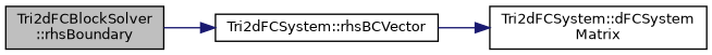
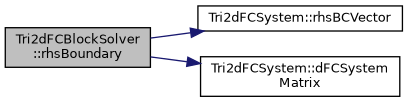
  digraph {
    rankdir=LR
    node [color=black fillcolor=white fontname=Helvetica fontsize=10 shape=record style=filled]
    edge [color=midnightblue fontname=Helvetica fontsize=10 labelfontname=Helvetica labelfontsize=10 style=solid]
    n1 [fillcolor=grey75 fontcolor=black height=0.2 label="Tri2dFCBlockSolver\l::rhsBoundary" width=0.4]
    n2 [height=0.2 label="Tri2dFCSystem::rhsBCVector" width=0.4]
    n3 [height=0.2 label="Tri2dFCSystem::dFCSystem\lMatrix" width=0.4]
    n1 -> n2
-   n2 -> n3
+   n1 -> n3
  }
